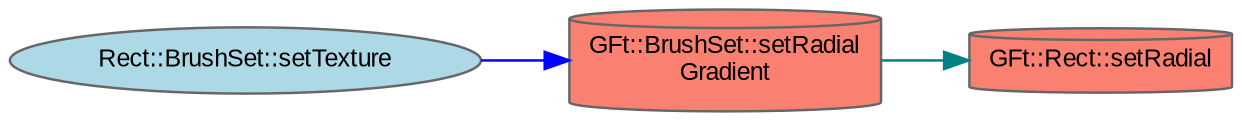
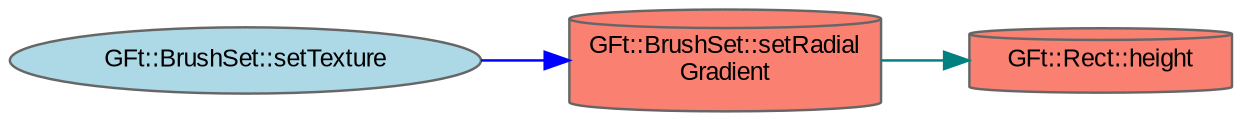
  digraph {
    fontname="Liberation Sans"
    rankdir=RL
    node [color=grey40 fillcolor=salmon fontname="Liberation Sans" fontsize=10 shape=cylinder style=filled]
    edge [dir=back fontname="Liberation Sans" fontsize=10 labelfontname=Helvetica labelfontsize=10 style=solid]
-   n1 [color=gray40 fontcolor=black height=0.2 label="GFt::Rect::setRadial" width=0.4]
+   n1 [color=gray40 fontcolor=black height=0.2 label="GFt::Rect::height" width=0.4]
    n2 [height=0.2 label="GFt::BrushSet::setRadial\lGradient" width=0.4]
-   n3 [fillcolor=lightblue height=0.2 label="Rect::BrushSet::setTexture" shape=ellipse width=0.4]
+   n3 [fillcolor=lightblue height=0.2 label="GFt::BrushSet::setTexture" shape=ellipse width=0.4]
    n1 -> n2 [color=teal]
    n2 -> n3 [color=blue]
  }
